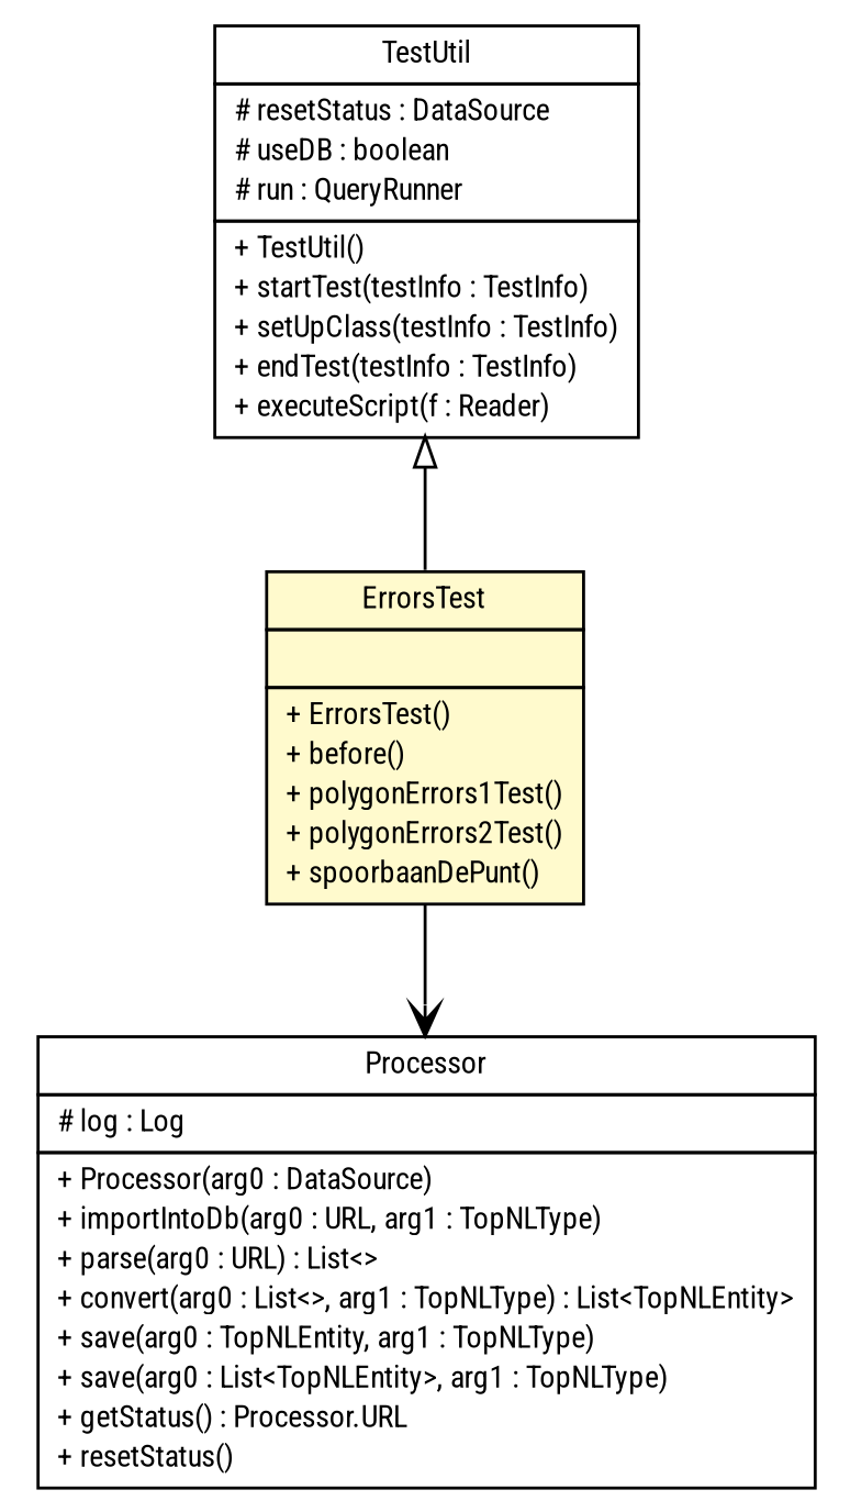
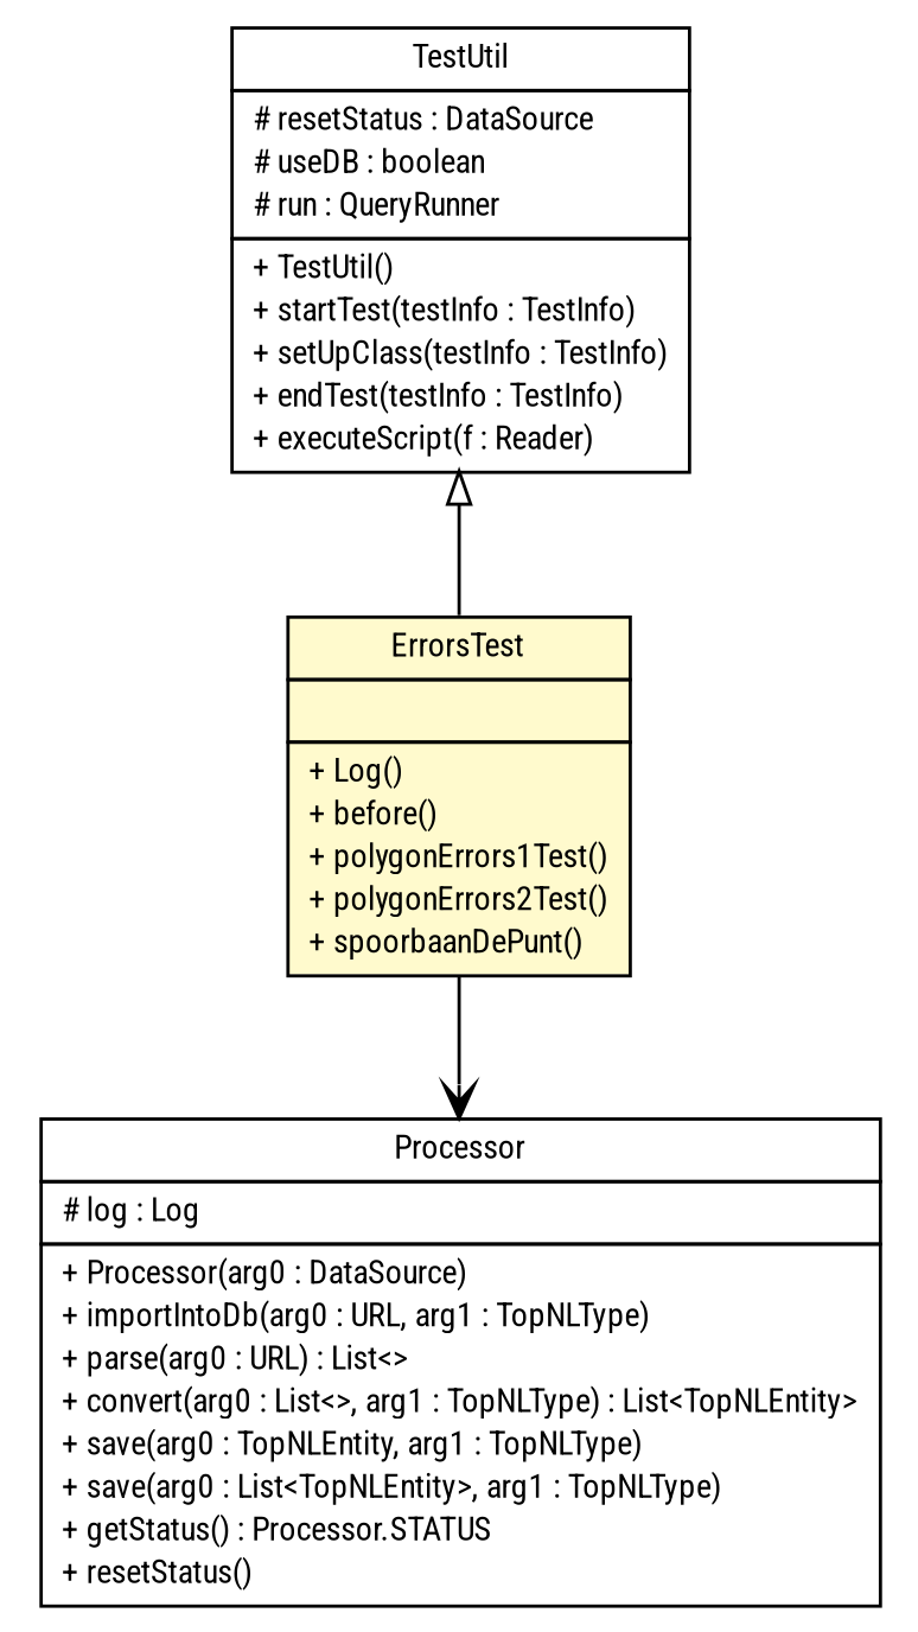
  digraph {
    fontname="Roboto Condensed"
    nodesep=0.25
    ranksep=0.5
    node [fontcolor=black fontname="Roboto Condensed" fontsize=10.0 shape=plaintext]
    edge [fontname="Roboto Condensed" headport=p labelfontname=Helvetica labelfontsize=10 tailport=p]
-   n1 [label=<<table title="nl.b3p.topnl.ErrorsTest" border="0" cellborder="1" cellspacing="0" cellpadding="2" port="p" bgcolor="lemonChiffon" href="./ErrorsTest.html"> 		<tr><td><table border="0" cellspacing="0" cellpadding="1"> <tr><td align="center" balign="center"> ErrorsTest </td></tr> 		</table></td></tr> 		<tr><td><table border="0" cellspacing="0" cellpadding="1"> <tr><td align="left" balign="left">  </td></tr> 		</table></td></tr> 		<tr><td><table border="0" cellspacing="0" cellpadding="1"> <tr><td align="left" balign="left"> + ErrorsTest() </td></tr> <tr><td align="left" balign="left"> + before() </td></tr> <tr><td align="left" balign="left"> + polygonErrors1Test() </td></tr> <tr><td align="left" balign="left"> + polygonErrors2Test() </td></tr> <tr><td align="left" balign="left"> + spoorbaanDePunt() </td></tr> 		</table></td></tr> 		</table>>]
-   n2 [label=<<table title="nl.b3p.topnl.Processor" border="0" cellborder="1" cellspacing="0" cellpadding="2" port="p"> 		<tr><td><table border="0" cellspacing="0" cellpadding="1"> <tr><td align="center" balign="center"> Processor </td></tr> 		</table></td></tr> 		<tr><td><table border="0" cellspacing="0" cellpadding="1"> <tr><td align="left" balign="left"> # log : Log </td></tr> 		</table></td></tr> 		<tr><td><table border="0" cellspacing="0" cellpadding="1"> <tr><td align="left" balign="left"> + Processor(arg0 : DataSource) </td></tr> <tr><td align="left" balign="left"> + importIntoDb(arg0 : URL, arg1 : TopNLType) </td></tr> <tr><td align="left" balign="left"> + parse(arg0 : URL) : List&lt;&gt; </td></tr> <tr><td align="left" balign="left"> + convert(arg0 : List&lt;&gt;, arg1 : TopNLType) : List&lt;TopNLEntity&gt; </td></tr> <tr><td align="left" balign="left"> + save(arg0 : TopNLEntity, arg1 : TopNLType) </td></tr> <tr><td align="left" balign="left"> + save(arg0 : List&lt;TopNLEntity&gt;, arg1 : TopNLType) </td></tr> <tr><td align="left" balign="left"> + getStatus() : Processor.URL </td></tr> <tr><td align="left" balign="left"> + resetStatus() </td></tr> 		</table></td></tr> 		</table>>]
+   n1 [label=<<table title="nl.b3p.topnl.ErrorsTest" border="0" cellborder="1" cellspacing="0" cellpadding="2" port="p" bgcolor="lemonChiffon" href="./ErrorsTest.html"> 		<tr><td><table border="0" cellspacing="0" cellpadding="1"> <tr><td align="center" balign="center"> ErrorsTest </td></tr> 		</table></td></tr> 		<tr><td><table border="0" cellspacing="0" cellpadding="1"> <tr><td align="left" balign="left">  </td></tr> 		</table></td></tr> 		<tr><td><table border="0" cellspacing="0" cellpadding="1"> <tr><td align="left" balign="left"> + Log() </td></tr> <tr><td align="left" balign="left"> + before() </td></tr> <tr><td align="left" balign="left"> + polygonErrors1Test() </td></tr> <tr><td align="left" balign="left"> + polygonErrors2Test() </td></tr> <tr><td align="left" balign="left"> + spoorbaanDePunt() </td></tr> 		</table></td></tr> 		</table>>]
+   n2 [label=<<table title="nl.b3p.topnl.Processor" border="0" cellborder="1" cellspacing="0" cellpadding="2" port="p"> 		<tr><td><table border="0" cellspacing="0" cellpadding="1"> <tr><td align="center" balign="center"> Processor </td></tr> 		</table></td></tr> 		<tr><td><table border="0" cellspacing="0" cellpadding="1"> <tr><td align="left" balign="left"> # log : Log </td></tr> 		</table></td></tr> 		<tr><td><table border="0" cellspacing="0" cellpadding="1"> <tr><td align="left" balign="left"> + Processor(arg0 : DataSource) </td></tr> <tr><td align="left" balign="left"> + importIntoDb(arg0 : URL, arg1 : TopNLType) </td></tr> <tr><td align="left" balign="left"> + parse(arg0 : URL) : List&lt;&gt; </td></tr> <tr><td align="left" balign="left"> + convert(arg0 : List&lt;&gt;, arg1 : TopNLType) : List&lt;TopNLEntity&gt; </td></tr> <tr><td align="left" balign="left"> + save(arg0 : TopNLEntity, arg1 : TopNLType) </td></tr> <tr><td align="left" balign="left"> + save(arg0 : List&lt;TopNLEntity&gt;, arg1 : TopNLType) </td></tr> <tr><td align="left" balign="left"> + getStatus() : Processor.STATUS </td></tr> <tr><td align="left" balign="left"> + resetStatus() </td></tr> 		</table></td></tr> 		</table>>]
    n3 [label=<<table title="nl.b3p.topnl.TestUtil" border="0" cellborder="1" cellspacing="0" cellpadding="2" port="p" href="./TestUtil.html"> 		<tr><td><table border="0" cellspacing="0" cellpadding="1"> <tr><td align="center" balign="center"> TestUtil </td></tr> 		</table></td></tr> 		<tr><td><table border="0" cellspacing="0" cellpadding="1"> <tr><td align="left" balign="left"> # resetStatus : DataSource </td></tr> <tr><td align="left" balign="left"> # useDB : boolean </td></tr> <tr><td align="left" balign="left"> # run : QueryRunner </td></tr> 		</table></td></tr> 		<tr><td><table border="0" cellspacing="0" cellpadding="1"> <tr><td align="left" balign="left"> + TestUtil() </td></tr> <tr><td align="left" balign="left"> + startTest(testInfo : TestInfo) </td></tr> <tr><td align="left" balign="left"> + setUpClass(testInfo : TestInfo) </td></tr> <tr><td align="left" balign="left"> + endTest(testInfo : TestInfo) </td></tr> <tr><td align="left" balign="left"> + executeScript(f : Reader) </td></tr> 		</table></td></tr> 		</table>>]
    n1 -> n2 [arrowhead=open color=black fontcolor=black fontsize=10.0]
    n3 -> n1 [arrowtail=empty dir=back fontsize=10]
  }
